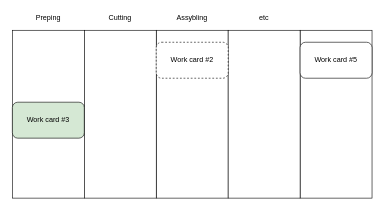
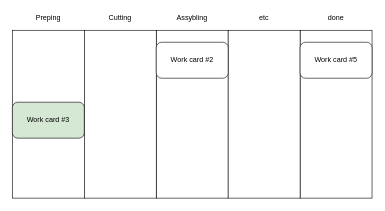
  <mxCell id="0" />
  <mxCell id="1" parent="0" />
  <mxCell id="2" value="" style="rounded=0;whiteSpace=wrap;html=1;" vertex="1" parent="1"><mxGeometry x="20" y="50" width="120" height="280" as="geometry" /></mxCell>
  <mxCell id="3" value="" style="rounded=0;whiteSpace=wrap;html=1;" vertex="1" parent="1"><mxGeometry x="500" y="50" width="120" height="280" as="geometry" /></mxCell>
  <mxCell id="4" value="" style="rounded=0;whiteSpace=wrap;html=1;" vertex="1" parent="1"><mxGeometry x="260" y="50" width="120" height="280" as="geometry" /></mxCell>
  <mxCell id="5" value="" style="rounded=0;whiteSpace=wrap;html=1;" vertex="1" parent="1"><mxGeometry x="380" y="50" width="120" height="280" as="geometry" /></mxCell>
  <mxCell id="6" value="" style="rounded=0;whiteSpace=wrap;html=1;" vertex="1" parent="1"><mxGeometry x="140" y="50" width="120" height="280" as="geometry" /></mxCell>
  <mxCell id="7" value="Preping" style="text;html=1;strokeColor=none;fillColor=none;align=center;verticalAlign=middle;whiteSpace=wrap;rounded=0;" vertex="1" parent="1"><mxGeometry x="60" y="20" width="40" height="20" as="geometry" /></mxCell>
  <mxCell id="8" value="Cutting" style="text;html=1;strokeColor=none;fillColor=none;align=center;verticalAlign=middle;whiteSpace=wrap;rounded=0;" vertex="1" parent="1"><mxGeometry x="180" y="20" width="40" height="20" as="geometry" /></mxCell>
  <mxCell id="9" value="Assybling" style="text;html=1;strokeColor=none;fillColor=none;align=center;verticalAlign=middle;whiteSpace=wrap;rounded=0;" vertex="1" parent="1"><mxGeometry x="300" y="20" width="40" height="20" as="geometry" /></mxCell>
  <mxCell id="10" value="etc" style="text;html=1;strokeColor=none;fillColor=none;align=center;verticalAlign=middle;whiteSpace=wrap;rounded=0;" vertex="1" parent="1"><mxGeometry x="420" y="20" width="40" height="20" as="geometry" /></mxCell>
- <mxCell id="12" value="Work card #2" style="rounded=1;whiteSpace=wrap;html=1;dashed=1;" vertex="1" parent="1"><mxGeometry x="260" y="70" width="120" height="60" as="geometry" /></mxCell>
+ <mxCell id="11" value="done" style="text;html=1;strokeColor=none;fillColor=none;align=center;verticalAlign=middle;whiteSpace=wrap;rounded=0;" vertex="1" parent="1"><mxGeometry x="540" y="20" width="40" height="20" as="geometry" /></mxCell>
+ <mxCell id="12" value="Work card #2" style="rounded=1;whiteSpace=wrap;html=1;" vertex="1" parent="1"><mxGeometry x="260" y="70" width="120" height="60" as="geometry" /></mxCell>
  <mxCell id="13" value="Work card #3" style="rounded=1;whiteSpace=wrap;html=1;fillColor=#d5e8d4;" vertex="1" parent="1"><mxGeometry x="20" y="170" width="120" height="60" as="geometry" /></mxCell>
  <mxCell id="14" value="Work card #5" style="rounded=1;whiteSpace=wrap;html=1;" vertex="1" parent="1"><mxGeometry x="500" y="70" width="120" height="60" as="geometry" /></mxCell>
